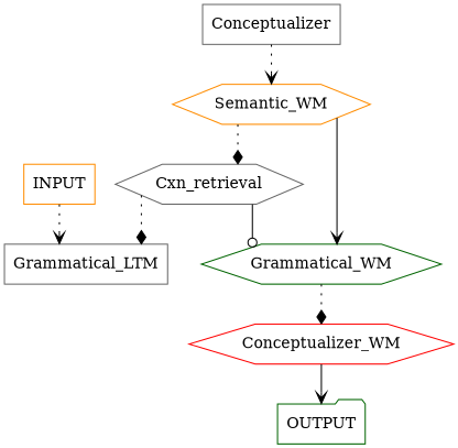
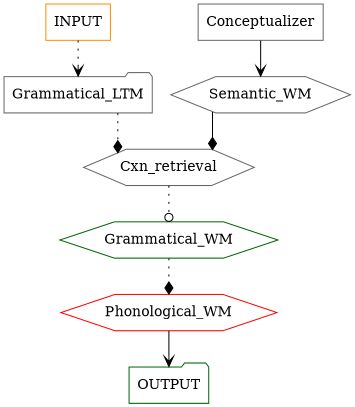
  digraph {
    fontname=consolas
    rankdir=TB
    splines=ortho
    node [color=gray40 shape=hexagon fillcolor=white style=filled]
    edge [arrowhead=vee style=dotted]
    n1 [color=darkorange label=INPUT shape=box fillcolor="" style=""]
-   n2 [label=Grammatical_LTM shape=box]
+   n2 [label=Grammatical_LTM shape=folder]
    n3 [label=Conceptualizer shape=box]
-   n4 [color=darkorange label=Semantic_WM]
+   n4 [label=Semantic_WM]
    n5 [color=darkgreen label=OUTPUT shape=folder fillcolor="" style=""]
    n6 [color=darkgreen label=Grammatical_WM]
    n7 [label=Cxn_retrieval]
-   n8 [color=red label=Conceptualizer_WM]
+   n8 [color=red label=Phonological_WM]
    n1 -> n2
-   n7 -> n2 [arrowhead=diamond]
-   n3 -> n4
-   n4 -> n6 [style=solid]
-   n4 -> n7 [arrowhead=diamond]
+   n2 -> n7 [arrowhead=diamond]
+   n3 -> n4 [style=solid]
+   n4 -> n7 [arrowhead=diamond style=solid]
    n6 -> n8 [arrowhead=diamond]
-   n7 -> n6 [arrowhead=odot style=solid]
+   n7 -> n6 [arrowhead=odot]
    n8 -> n5 [style=solid]
  }
